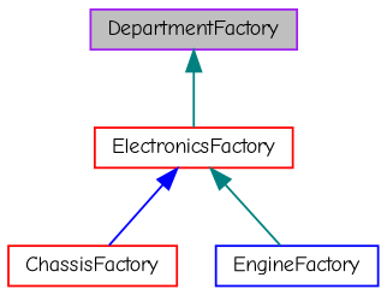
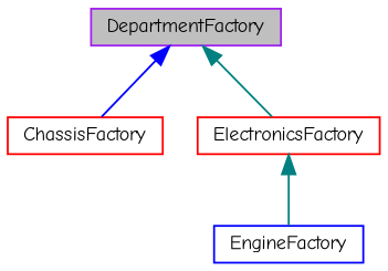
  digraph {
    fontname="Comic Neue"
    node [color=red fillcolor=white fontname="Comic Neue" fontsize=10 shape=record style=filled]
    edge [color=teal dir=back fontname="Comic Neue" fontsize=10 labelfontname=Helvetica labelfontsize=10 style=solid]
    n1 [color=purple fillcolor=grey75 fontcolor=black height=0.2 label=DepartmentFactory width=0.4]
    n2 [height=0.2 label=ChassisFactory width=0.4]
    n3 [height=0.2 label=ElectronicsFactory width=0.4]
    n4 [color=blue height=0.2 label=EngineFactory width=0.4]
-   n3 -> n2 [color=blue]
+   n1 -> n2 [color=blue]
    n1 -> n3
    n3 -> n4
  }
